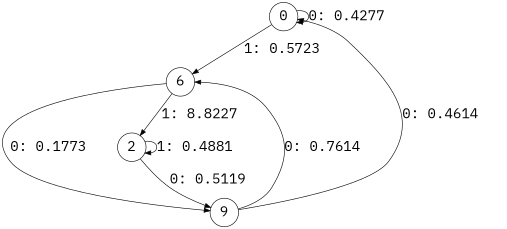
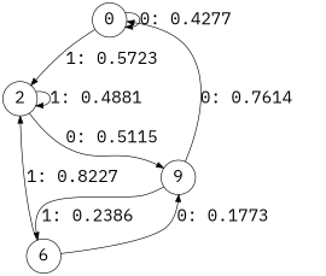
  digraph {
    fontname="IBM Plex Mono"
    node [fontname="IBM Plex Mono" fontsize=24 shape=circle]
    edge [fontname="IBM Plex Mono" fontsize=24]
    0
    n2 [label=6]
    n3 [label=9]
    2
    0 -> 0 [label="0: 0.4277   "]
-   0 -> n2 [label="1: 0.5723   "]
+   0 -> 2 [label="1: 0.5723   "]
    n2 -> n3 [label="0: 0.1773   "]
-   n2 -> 2 [label="1: 8.8227   "]
-   n3 -> 0 [label="0: 0.4614   "]
-   n3 -> n2 [label="0: 0.7614   "]
-   2 -> n3 [label="0: 0.5119   "]
+   n2 -> 2 [label="1: 0.8227   "]
+   n3 -> 0 [label="0: 0.7614   "]
+   n3 -> n2 [label="1: 0.2386   "]
+   2 -> n3 [label="0: 0.5115   "]
    2 -> 2 [label="1: 0.4881   "]
  }
